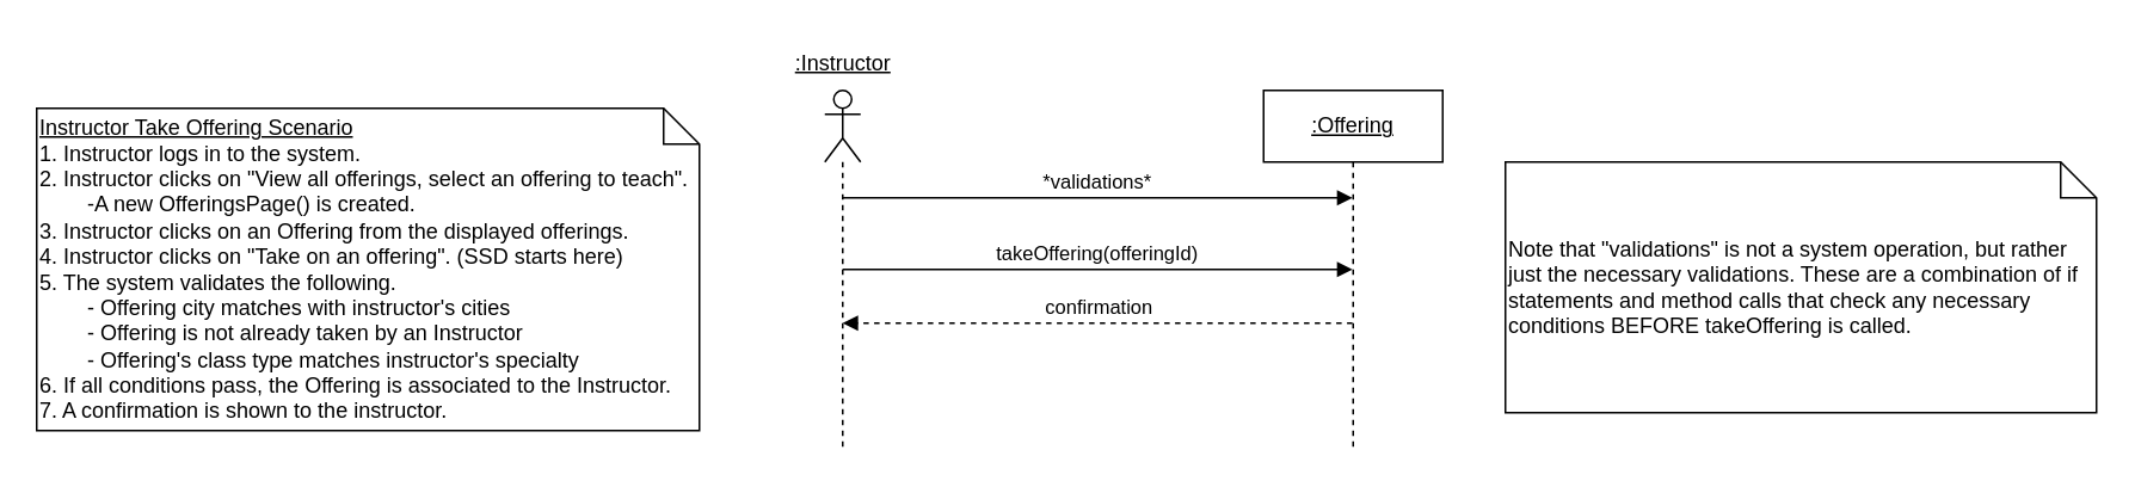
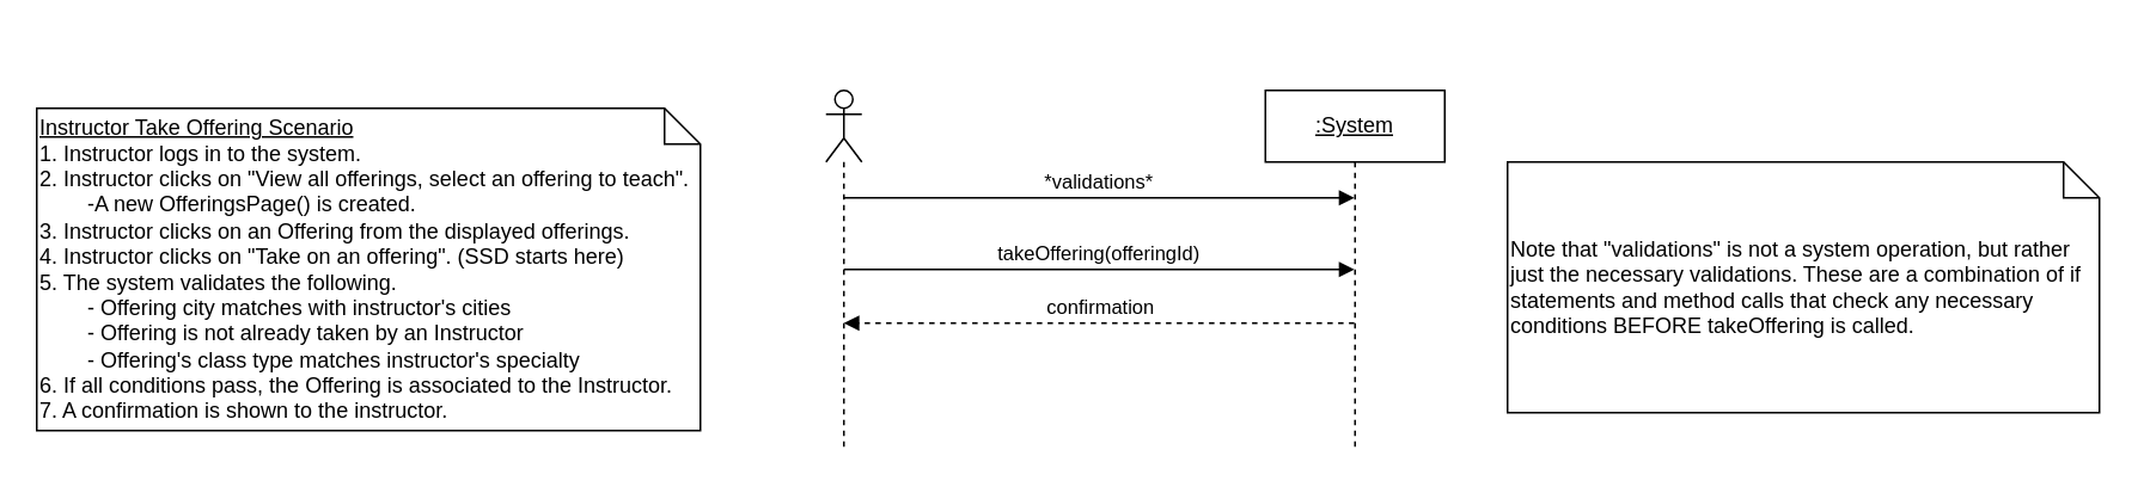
  <mxCell id="0" />
  <mxCell id="1" parent="0" />
  <mxCell id="2" value="" style="shape=umlLifeline;perimeter=lifelinePerimeter;whiteSpace=wrap;html=1;container=1;dropTarget=0;collapsible=0;recursiveResize=0;outlineConnect=0;portConstraint=eastwest;newEdgeStyle={&quot;curved&quot;:0,&quot;rounded&quot;:0};participant=umlActor;" parent="1" vertex="1"><mxGeometry x="460" y="50" width="20" height="200" as="geometry" /></mxCell>
- <mxCell id="3" value="&lt;u&gt;:Instructor&lt;/u&gt;" style="text;html=1;align=center;verticalAlign=middle;resizable=0;points=[];autosize=1;strokeColor=none;fillColor=none;" parent="1" vertex="1"><mxGeometry x="430" y="20" width="80" height="30" as="geometry" /></mxCell>
- <mxCell id="4" value="&lt;u&gt;:Offering&lt;/u&gt;" style="shape=umlLifeline;perimeter=lifelinePerimeter;whiteSpace=wrap;html=1;container=1;dropTarget=0;collapsible=0;recursiveResize=0;outlineConnect=0;portConstraint=eastwest;newEdgeStyle={&quot;curved&quot;:0,&quot;rounded&quot;:0};" parent="1" vertex="1"><mxGeometry x="705" y="50" width="100" height="200" as="geometry" /></mxCell>
+ <mxCell id="4" value="&lt;u&gt;:System&lt;/u&gt;" style="shape=umlLifeline;perimeter=lifelinePerimeter;whiteSpace=wrap;html=1;container=1;dropTarget=0;collapsible=0;recursiveResize=0;outlineConnect=0;portConstraint=eastwest;newEdgeStyle={&quot;curved&quot;:0,&quot;rounded&quot;:0};" parent="1" vertex="1"><mxGeometry x="705" y="50" width="100" height="200" as="geometry" /></mxCell>
  <mxCell id="5" value="takeOffering(offeringId)" style="html=1;verticalAlign=bottom;endArrow=block;edgeStyle=elbowEdgeStyle;elbow=vertical;curved=0;rounded=0;" parent="1" edge="1"><mxGeometry relative="1" as="geometry"><mxPoint x="469.999" y="150" as="sourcePoint" /><Array as="points"><mxPoint x="560.07" y="150" /></Array><mxPoint x="754.57" y="150" as="targetPoint" /><mxPoint as="offset" /></mxGeometry></mxCell>
  <mxCell id="6" value="confirmation" style="html=1;verticalAlign=bottom;endArrow=block;edgeStyle=elbowEdgeStyle;elbow=vertical;curved=0;rounded=0;dashed=1;" parent="1" edge="1"><mxGeometry relative="1" as="geometry"><mxPoint x="754.57" y="180" as="sourcePoint" /><Array as="points"><mxPoint x="560.07" y="180" /></Array><mxPoint x="469.999" y="180" as="targetPoint" /><mxPoint as="offset" /></mxGeometry></mxCell>
  <mxCell id="7" value="&lt;u&gt;Instructor Take Offering Scenario&lt;/u&gt;&lt;div&gt;1. Instructor logs in to the system.&lt;/div&gt;&lt;div&gt;2. Instructor clicks on &quot;View all offerings, select an offering to teach&quot;.&lt;/div&gt;&lt;div&gt;&lt;span style=&quot;white-space: pre;&quot;&gt;&#09;&lt;/span&gt;-A new OfferingsPage() is created.&lt;br&gt;&lt;/div&gt;&lt;div&gt;3. Instructor clicks on an Offering from the displayed offerings.&amp;nbsp;&lt;/div&gt;&lt;div&gt;4. Instructor clicks on &quot;Take on an offering&quot;. (SSD starts here)&lt;/div&gt;&lt;div&gt;5. The system validates the following.&lt;/div&gt;&lt;div&gt;&lt;span style=&quot;white-space: pre;&quot;&gt;&#09;&lt;/span&gt;- Offering city matches with instructor's cities&lt;br&gt;&lt;/div&gt;&lt;div&gt;&lt;span style=&quot;white-space: pre;&quot;&gt;&#09;&lt;/span&gt;- Offering is not already taken by an Instructor&lt;br&gt;&lt;/div&gt;&lt;div&gt;&lt;span style=&quot;white-space: pre;&quot;&gt;&#09;&lt;/span&gt;- Offering's class type matches instructor's specialty&lt;br&gt;&lt;/div&gt;&lt;div&gt;6. If all conditions pass, the Offering is associated to the Instructor.&lt;/div&gt;&lt;div&gt;7. A confirmation is shown to the instructor.&amp;nbsp;&lt;/div&gt;" style="shape=note;size=20;whiteSpace=wrap;html=1;align=left;" parent="1" vertex="1"><mxGeometry x="20" y="60" width="370" height="180" as="geometry" /></mxCell>
  <mxCell id="8" value="Note that &quot;validations&quot; is not a system operation, but rather just the necessary validations. These are a combination of if statements and method calls that check any necessary conditions BEFORE takeOffering is called." style="shape=note;size=20;whiteSpace=wrap;html=1;align=left;" parent="1" vertex="1"><mxGeometry x="840" y="90" width="330" height="140" as="geometry" /></mxCell>
  <mxCell id="9" value="*validations*" style="html=1;verticalAlign=bottom;endArrow=block;edgeStyle=elbowEdgeStyle;elbow=vertical;curved=0;rounded=0;" parent="1" edge="1"><mxGeometry relative="1" as="geometry"><mxPoint x="469.999" y="110" as="sourcePoint" /><Array as="points"><mxPoint x="560.07" y="110" /></Array><mxPoint x="754.57" y="110" as="targetPoint" /><mxPoint as="offset" /></mxGeometry></mxCell>
